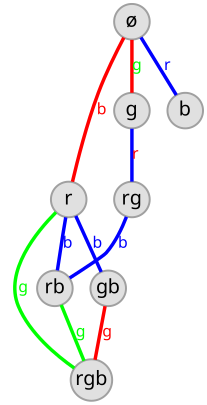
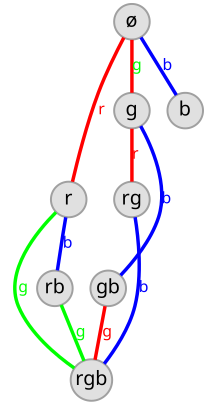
  graph {
    node [color="#a0a0a0" fillcolor="#e0e0e0" fontcolor="#000000" fontname="Sans-Serif" fontsize=20 margin=0 penwidth=2 shape=circle style=filled]
    edge [color="#ff0000" fontcolor="#0000ff" fontname="Sans-Serif" fontsize=16 penwidth=3.5]
    n1 [label="ø"]
    n2 [label=r]
    n3 [label=g]
    n4 [label=b]
    n5 [label=rb]
    n6 [label=rgb]
    n7 [label=rg]
    n8 [label=gb]
-   n1 -- n2 [fontcolor="#ff0000" label=b]
+   n1 -- n2 [fontcolor="#ff0000" label=r]
    n1 -- n3 [fontcolor="#00ff00" label=g]
-   n1 -- n4 [color="#0000ff" label=r]
+   n1 -- n4 [color="#0000ff" label=b]
    n2 -- n5 [color="#0000ff" label=b]
    n2 -- n6 [color="#00ff00" fontcolor="#00ff00" label=g]
-   n3 -- n7 [color="#0000ff" fontcolor="#ff0000" label=r]
-   n2 -- n8 [color="#0000ff" label=b]
+   n3 -- n7 [fontcolor="#ff0000" label=r]
+   n3 -- n8 [color="#0000ff" label=b]
    n5 -- n6 [color="#00ff00" fontcolor="#00ff00" label=g]
-   n7 -- n5 [color="#0000ff" label=b]
+   n7 -- n6 [color="#0000ff" label=b]
    n8 -- n6 [fontcolor="#ff0000" label=g]
  }
